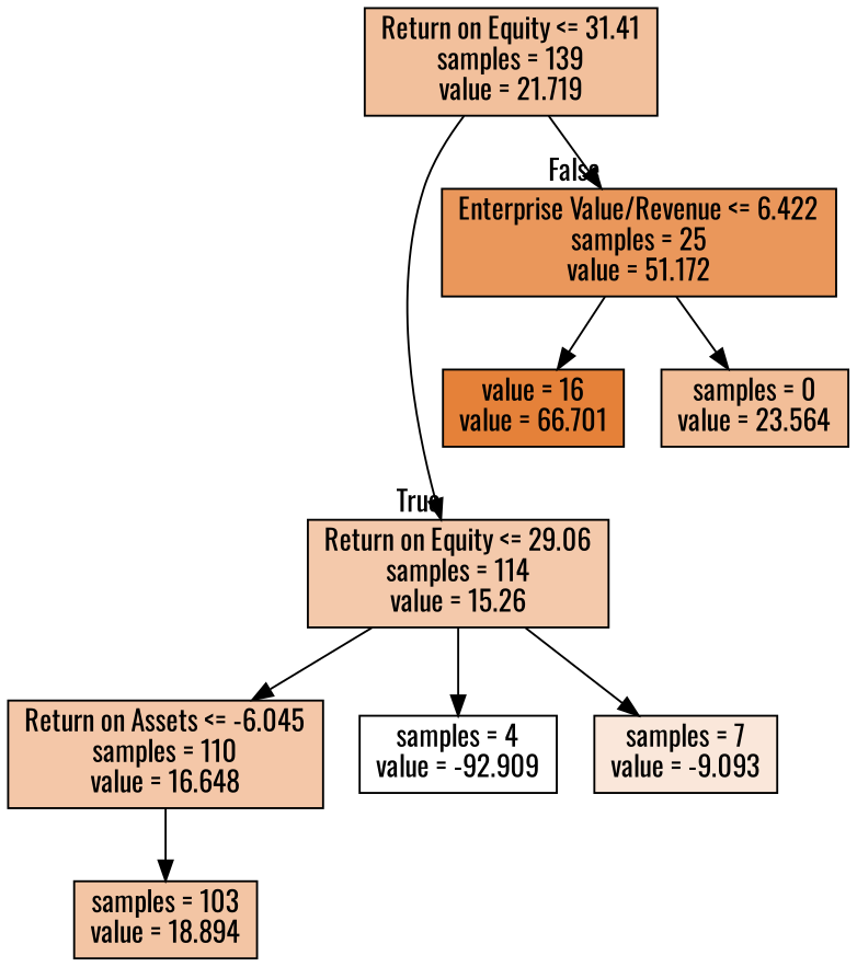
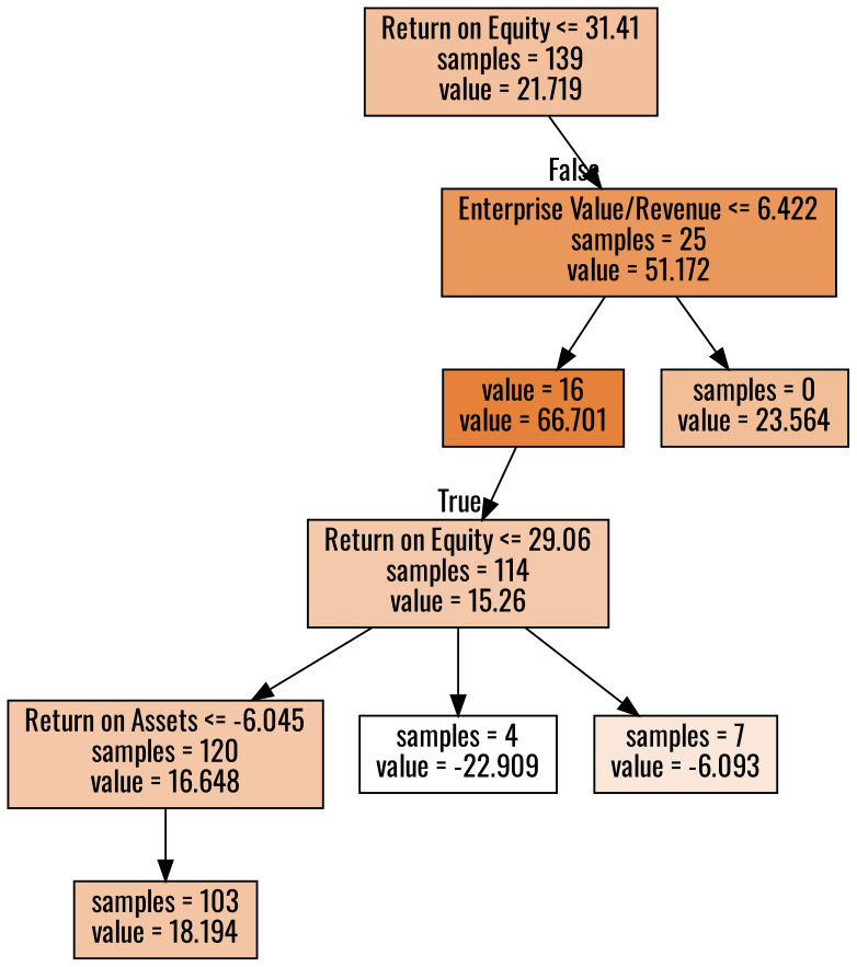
  digraph {
    fontname=Oswald
    node [color=black fontname=Oswald shape=box style=filled]
    edge [fontname=Oswald]
    n1 [fillcolor="#f2c09c" label="Return on Equity <= 31.41\nsamples = 139\nvalue = 21.719"]
    n2 [fillcolor="#f4c9ab" label="Return on Equity <= 29.06\nsamples = 114\nvalue = 15.26"]
    n3 [fillcolor="#ea975b" label="Enterprise Value/Revenue <= 6.422\nsamples = 25\nvalue = 51.172"]
-   n4 [fillcolor="#f4c7a8" label="Return on Assets <= -6.045\nsamples = 110\nvalue = 16.648"]
-   n5 [fillcolor="#ffffff" label="samples = 4\nvalue = -92.909"]
-   n6 [fillcolor="#fae7da" label="samples = 7\nvalue = -9.093"]
+   n4 [fillcolor="#f4c7a8" label="Return on Assets <= -6.045\nsamples = 120\nvalue = 16.648"]
+   n5 [fillcolor="#ffffff" label="samples = 4\nvalue = -22.909"]
+   n6 [fillcolor="#fae7da" label="samples = 7\nvalue = -6.093"]
    n7 [fillcolor="#e58139" label="value = 16\nvalue = 66.701"]
    n8 [fillcolor="#f2be98" label="samples = 0\nvalue = 23.564"]
-   n9 [fillcolor="#f3c5a4" label="samples = 103\nvalue = 18.894"]
-   n1 -> n2 [headlabel=True labelangle=45 labeldistance=2.5]
+   n9 [fillcolor="#f3c5a4" label="samples = 103\nvalue = 18.194"]
+   n7 -> n2 [headlabel=True labelangle=45 labeldistance=2.5]
    n1 -> n3 [headlabel=False labelangle=-45 labeldistance=2.5]
    n2 -> n4
    n2 -> n5
    n2 -> n6
    n3 -> n7
    n3 -> n8
    n4 -> n9
  }
